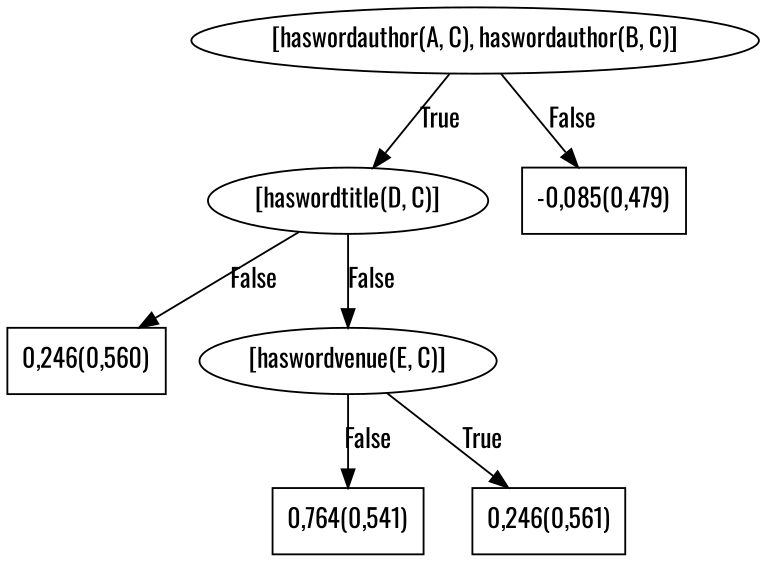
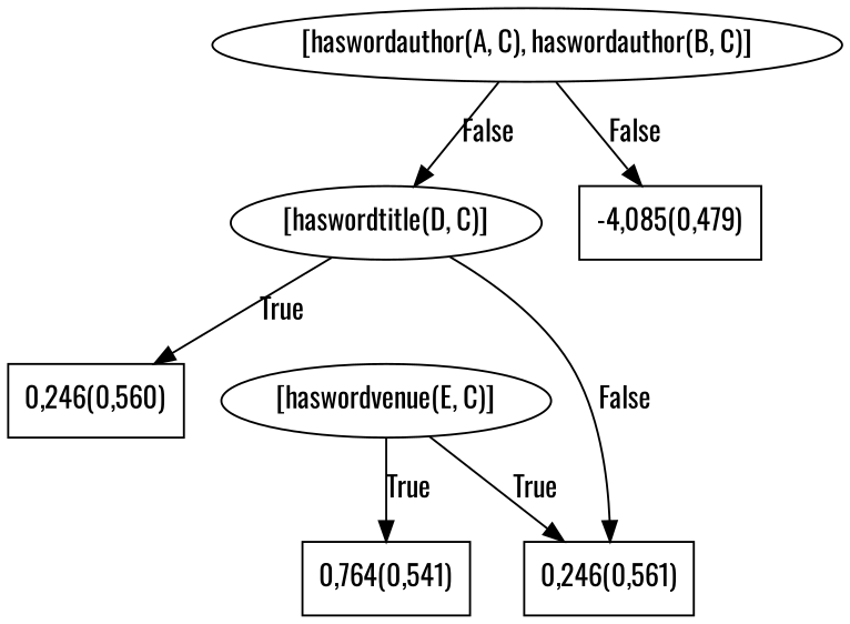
  digraph {
    fontname=Oswald
    node [fontname=Oswald shape=box]
    edge [fontname=Oswald]
    n1 [label="[haswordauthor(A, C), haswordauthor(B, C)]" shape=""]
    n2 [label="[haswordtitle(D, C)]" shape=""]
-   n3 [label="-0,085(0,479)"]
+   n3 [label="-4,085(0,479)"]
    n4 [label="0,246(0,560)"]
    n5 [label="[haswordvenue(E, C)]" shape=""]
    n6 [label="0,764(0,541)"]
    n7 [label="0,246(0,561)"]
-   n1 -> n2 [label=True]
+   n1 -> n2 [label=False]
    n1 -> n3 [label=False]
-   n2 -> n4 [label=False]
-   n2 -> n5 [label=False]
-   n5 -> n6 [label=False]
+   n2 -> n4 [label=True]
+   n2 -> n7 [label=False]
+   n5 -> n6 [label=True]
    n5 -> n7 [label=True]
  }
